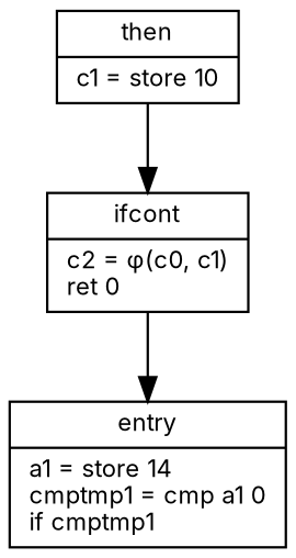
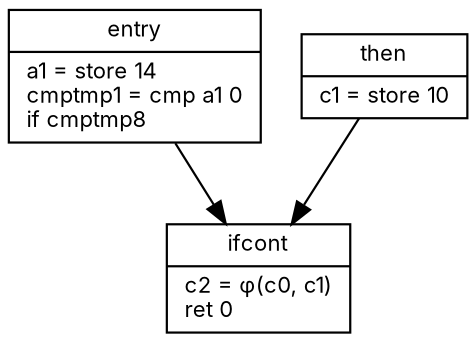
  digraph {
    fontname=Inter
    node [fontname=Inter fontsize=10 shape=record]
    edge [fontname=Inter]
-   n1 [label="{entry|a1 = store 14\lcmptmp1 = cmp a1 0\lif cmptmp1\l}"]
+   n1 [label="{entry|a1 = store 14\lcmptmp1 = cmp a1 0\lif cmptmp8\l}"]
    n2 [label="{ifcont|c2 = φ(c0, c1)\lret 0\l}"]
    n3 [label="{then|c1 = store 10\l}"]
-   n2 -> n1
+   n1 -> n2
    n3 -> n2
  }
